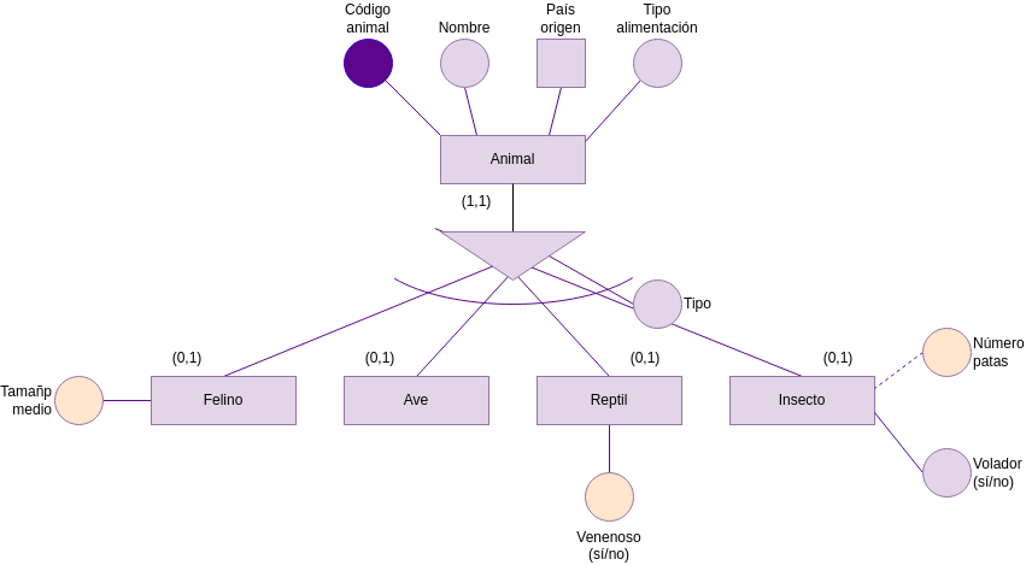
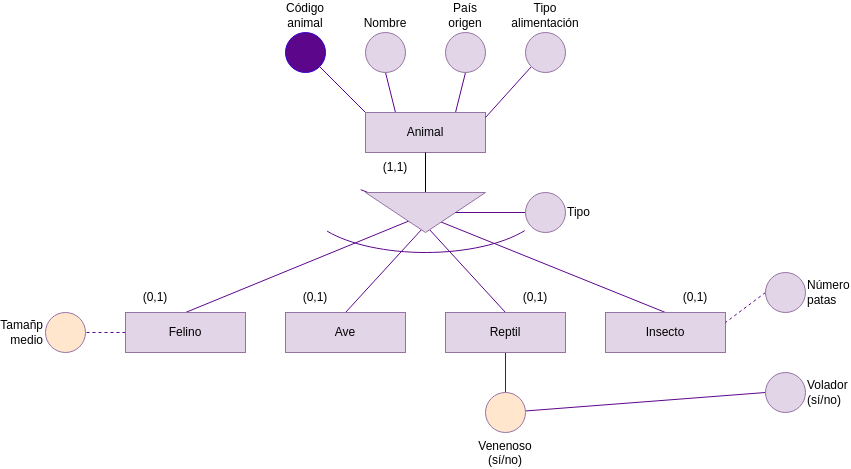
  <mxCell id="0" />
  <mxCell id="1" parent="0" />
  <mxCell id="2" style="edgeStyle=none;html=1;entryX=1;entryY=1;entryDx=0;entryDy=0;strokeColor=#5C068C;endArrow=none;endFill=0;exitX=0;exitY=0;exitDx=0;exitDy=0;" parent="1" source="8" target="5" edge="1"><mxGeometry relative="1" as="geometry"><mxPoint x="370" y="100" as="sourcePoint" /></mxGeometry></mxCell>
  <mxCell id="3" style="edgeStyle=none;html=1;exitX=0.25;exitY=0;exitDx=0;exitDy=0;entryX=0.5;entryY=1;entryDx=0;entryDy=0;strokeColor=#5C068C;endArrow=none;endFill=0;" parent="1" source="8" target="6" edge="1"><mxGeometry relative="1" as="geometry"><mxPoint x="400" y="100" as="sourcePoint" /></mxGeometry></mxCell>
  <mxCell id="4" style="edgeStyle=none;html=1;entryX=0.5;entryY=1;entryDx=0;entryDy=0;strokeColor=#5C068C;endArrow=none;endFill=0;" parent="1" target="7" edge="1"><mxGeometry relative="1" as="geometry"><mxPoint x="430" y="100" as="sourcePoint" /><mxPoint x="480" y="60" as="targetPoint" /></mxGeometry></mxCell>
  <mxCell id="5" value="Código animal" style="ellipse;whiteSpace=wrap;html=1;aspect=fixed;fillColor=#5C068C;fontColor=#000000;strokeColor=#3700CC;verticalAlign=bottom;labelPosition=center;verticalLabelPosition=top;align=center;" parent="1" vertex="1"><mxGeometry x="260" y="20" width="40" height="40" as="geometry" /></mxCell>
  <mxCell id="6" value="Nombre" style="ellipse;whiteSpace=wrap;html=1;aspect=fixed;fillColor=#e1d5e7;strokeColor=#9673a6;verticalAlign=bottom;labelPosition=center;verticalLabelPosition=top;align=center;" parent="1" vertex="1"><mxGeometry y="20" width="40" height="40" as="geometry" x="340" /></mxCell>
- <mxCell id="7" value="País origen" style="whiteSpace=wrap;html=1;aspect=fixed;fillColor=#e1d5e7;strokeColor=#9673a6;verticalAlign=bottom;labelPosition=center;verticalLabelPosition=top;align=center;rounded=0;" parent="1" vertex="1"><mxGeometry x="420" y="20" width="40" height="40" as="geometry" /></mxCell>
+ <mxCell id="7" value="País origen" style="ellipse;whiteSpace=wrap;html=1;aspect=fixed;fillColor=#e1d5e7;strokeColor=#9673a6;verticalAlign=bottom;labelPosition=center;verticalLabelPosition=top;align=center;" parent="1" vertex="1"><mxGeometry x="420" y="20" width="40" height="40" as="geometry" /></mxCell>
  <mxCell id="8" value="Animal" style="rounded=0;whiteSpace=wrap;html=1;fillColor=#e1d5e7;strokeColor=#9673a6;" parent="1" vertex="1"><mxGeometry y="100" width="120" height="40" as="geometry" x="340" /></mxCell>
  <mxCell id="9" style="edgeStyle=none;html=1;entryX=0.5;entryY=0;entryDx=0;entryDy=0;strokeColor=#5C068C;endArrow=none;endFill=0;exitX=0;exitY=0.25;exitDx=0;exitDy=0;" parent="1" source="33" target="15" edge="1"><mxGeometry relative="1" as="geometry"><mxPoint x="380" y="210" as="sourcePoint" /></mxGeometry></mxCell>
  <mxCell id="10" style="edgeStyle=none;html=1;exitX=0;exitY=1;exitDx=0;exitDy=0;entryX=0;entryY=0.5;entryDx=0;entryDy=0;strokeColor=#5C068C;endArrow=none;endFill=0;" parent="1" source="11" edge="1"><mxGeometry relative="1" as="geometry"><mxPoint x="460" y="105" as="targetPoint" /></mxGeometry></mxCell>
  <mxCell id="11" value="Tipo alimentación" style="ellipse;whiteSpace=wrap;html=1;aspect=fixed;fillColor=#e1d5e7;strokeColor=#9673a6;verticalAlign=bottom;labelPosition=center;verticalLabelPosition=top;align=center;" parent="1" vertex="1"><mxGeometry x="500" y="20" width="40" height="40" as="geometry" /></mxCell>
  <mxCell id="12" style="edgeStyle=none;html=1;exitX=0;exitY=0.75;exitDx=0;exitDy=0;entryX=0.5;entryY=0;entryDx=0;entryDy=0;strokeColor=#5C068C;endArrow=none;endFill=0;startArrow=none;" parent="1" source="33" target="17" edge="1"><mxGeometry relative="1" as="geometry"><mxPoint x="480" y="260" as="sourcePoint" /></mxGeometry></mxCell>
  <mxCell id="13" style="edgeStyle=none;html=1;exitX=-0.071;exitY=1.039;exitDx=0;exitDy=0;entryX=0.5;entryY=0;entryDx=0;entryDy=0;strokeColor=#5C068C;endArrow=none;endFill=0;exitPerimeter=0;" parent="1" source="33" target="18" edge="1"><mxGeometry relative="1" as="geometry"><mxPoint x="640" y="260" as="sourcePoint" /></mxGeometry></mxCell>
  <mxCell id="14" style="edgeStyle=none;html=1;exitX=0.034;exitY=0.087;exitDx=0;exitDy=0;entryX=0.5;entryY=0;entryDx=0;entryDy=0;strokeColor=#5C068C;endArrow=none;endFill=0;exitPerimeter=0;" parent="1" source="33" target="20" edge="1"><mxGeometry relative="1" as="geometry"><mxPoint x="160" y="260" as="sourcePoint" /></mxGeometry></mxCell>
  <mxCell id="15" value="Ave" style="rounded=0;whiteSpace=wrap;html=1;fillColor=#e1d5e7;strokeColor=#9673a6;" parent="1" vertex="1"><mxGeometry x="260" y="300" width="120" height="40" as="geometry" /></mxCell>
  <mxCell id="16" style="edgeStyle=none;html=1;exitX=0.5;exitY=1;exitDx=0;exitDy=0;entryX=0.5;entryY=0;entryDx=0;entryDy=0;strokeColor=#5C068C;endArrow=none;endFill=0;" parent="1" source="17" target="25" edge="1"><mxGeometry relative="1" as="geometry" /></mxCell>
  <mxCell id="17" value="Reptil" style="rounded=0;whiteSpace=wrap;html=1;fillColor=#e1d5e7;strokeColor=#9673a6;" parent="1" vertex="1"><mxGeometry x="420" y="300" width="120" height="40" as="geometry" /></mxCell>
  <mxCell id="18" value="Insecto" style="rounded=0;whiteSpace=wrap;html=1;fillColor=#e1d5e7;strokeColor=#9673a6;" parent="1" vertex="1"><mxGeometry x="580" y="300" width="120" height="40" as="geometry" /></mxCell>
- <mxCell id="19" style="edgeStyle=none;html=1;exitX=0;exitY=0.5;exitDx=0;exitDy=0;entryX=1;entryY=0.5;entryDx=0;entryDy=0;strokeColor=#5C068C;endArrow=none;endFill=0;" parent="1" source="20" target="26" edge="1"><mxGeometry relative="1" as="geometry" /></mxCell>
+ <mxCell id="19" style="edgeStyle=none;html=1;exitX=0;exitY=0.5;exitDx=0;exitDy=0;entryX=1;entryY=0.5;entryDx=0;entryDy=0;strokeColor=#5C068C;endArrow=none;endFill=0;dashed=1;" parent="1" source="20" target="26" edge="1"><mxGeometry relative="1" as="geometry" /></mxCell>
  <mxCell id="20" value="Felino" style="rounded=0;whiteSpace=wrap;html=1;fillColor=#e1d5e7;strokeColor=#9673a6;" parent="1" vertex="1"><mxGeometry x="100" y="300" width="120" height="40" as="geometry" /></mxCell>
  <mxCell id="21" style="edgeStyle=none;html=1;exitX=0;exitY=0.5;exitDx=0;exitDy=0;entryX=1;entryY=0.25;entryDx=0;entryDy=0;strokeColor=#5C068C;endArrow=none;endFill=0;dashed=1;" parent="1" source="22" target="18" edge="1"><mxGeometry relative="1" as="geometry" /></mxCell>
- <mxCell id="22" value="Número patas" style="ellipse;whiteSpace=wrap;html=1;aspect=fixed;fillColor=#ffe6cc;strokeColor=#9673a6;verticalAlign=middle;labelPosition=right;verticalLabelPosition=middle;align=left;" parent="1" vertex="1"><mxGeometry x="740" y="260" width="40" height="40" as="geometry" /></mxCell>
- <mxCell id="23" style="edgeStyle=none;html=1;exitX=0;exitY=0.5;exitDx=0;exitDy=0;entryX=1;entryY=0.75;entryDx=0;entryDy=0;strokeColor=#5C068C;endArrow=none;endFill=0;" parent="1" source="24" target="18" edge="1"><mxGeometry relative="1" as="geometry" /></mxCell>
+ <mxCell id="22" value="Número patas" style="ellipse;whiteSpace=wrap;html=1;aspect=fixed;fillColor=#e1d5e7;strokeColor=#9673a6;verticalAlign=middle;labelPosition=right;verticalLabelPosition=middle;align=left;" parent="1" vertex="1"><mxGeometry x="740" y="260" width="40" height="40" as="geometry" /></mxCell>
+ <mxCell id="23" style="edgeStyle=none;html=1;exitX=0;exitY=0.5;exitDx=0;exitDy=0;strokeColor=#5C068C;endArrow=none;endFill=0;" parent="1" source="24" target="25" edge="1"><mxGeometry relative="1" as="geometry" /></mxCell>
  <mxCell id="24" value="Volador (sí/no)" style="ellipse;whiteSpace=wrap;html=1;aspect=fixed;fillColor=#e1d5e7;strokeColor=#9673a6;verticalAlign=middle;labelPosition=right;verticalLabelPosition=middle;align=left;" parent="1" vertex="1"><mxGeometry x="740" y="360" width="40" height="40" as="geometry" /></mxCell>
  <mxCell id="25" value="Venenoso (sí/no)" style="ellipse;whiteSpace=wrap;html=1;aspect=fixed;fillColor=#ffe6cc;strokeColor=#9673a6;verticalAlign=top;labelPosition=center;verticalLabelPosition=bottom;align=center;" parent="1" vertex="1"><mxGeometry x="460" y="380" width="40" height="40" as="geometry" /></mxCell>
  <mxCell id="26" value="Tamañp medio" style="ellipse;whiteSpace=wrap;html=1;aspect=fixed;fillColor=#ffe6cc;strokeColor=#9673a6;verticalAlign=middle;labelPosition=left;verticalLabelPosition=middle;align=right;" parent="1" vertex="1"><mxGeometry x="20" y="300" width="40" height="40" as="geometry" /></mxCell>
  <mxCell id="27" value="(0,1)" style="text;html=1;strokeColor=none;fillColor=none;align=center;verticalAlign=middle;whiteSpace=wrap;rounded=0;" parent="1" vertex="1"><mxGeometry x="100" y="270" width="60" height="30" as="geometry" /></mxCell>
  <mxCell id="28" value="(0,1)" style="text;html=1;strokeColor=none;fillColor=none;align=center;verticalAlign=middle;whiteSpace=wrap;rounded=0;" parent="1" vertex="1"><mxGeometry x="260" y="270" width="60" height="30" as="geometry" /></mxCell>
  <mxCell id="29" value="(0,1)" style="text;html=1;strokeColor=none;fillColor=none;align=center;verticalAlign=middle;whiteSpace=wrap;rounded=0;" parent="1" vertex="1"><mxGeometry x="480" y="270" width="60" height="30" as="geometry" /></mxCell>
  <mxCell id="30" value="(0,1)" style="text;html=1;strokeColor=none;fillColor=none;align=center;verticalAlign=middle;whiteSpace=wrap;rounded=0;" parent="1" vertex="1"><mxGeometry x="640" y="270" width="60" height="30" as="geometry" /></mxCell>
  <mxCell id="31" style="edgeStyle=none;html=1;exitX=1;exitY=0;exitDx=0;exitDy=0;entryX=0;entryY=0.5;entryDx=0;entryDy=0;endArrow=none;endFill=0;" edge="1" parent="1" source="32" target="33"><mxGeometry relative="1" as="geometry" /></mxCell>
  <mxCell id="32" value="(1,1)" style="text;html=1;strokeColor=none;fillColor=none;align=center;verticalAlign=middle;whiteSpace=wrap;rounded=0;" parent="1" vertex="1"><mxGeometry y="140" width="60" height="30" as="geometry" x="340" /></mxCell>
  <mxCell id="33" value="" style="triangle;whiteSpace=wrap;html=1;rotation=90;fillColor=#e1d5e7;strokeColor=#9673a6;" vertex="1" parent="1"><mxGeometry x="380" y="140" width="40" height="120" as="geometry" /></mxCell>
  <mxCell id="34" style="edgeStyle=none;html=1;exitX=0;exitY=0.5;exitDx=0;exitDy=0;entryX=0.5;entryY=0;entryDx=0;entryDy=0;endArrow=none;endFill=0;strokeColor=#5C068C;" edge="1" parent="1" source="35" target="33"><mxGeometry relative="1" as="geometry" /></mxCell>
- <mxCell id="35" value="Tipo" style="ellipse;whiteSpace=wrap;html=1;aspect=fixed;fillColor=#e1d5e7;strokeColor=#9673a6;verticalAlign=middle;labelPosition=right;verticalLabelPosition=middle;align=left;" vertex="1" parent="1"><mxGeometry x="500" y="220" width="40" height="40" as="geometry" /></mxCell>
+ <mxCell id="35" value="Tipo" style="ellipse;whiteSpace=wrap;html=1;aspect=fixed;fillColor=#e1d5e7;strokeColor=#9673a6;verticalAlign=middle;labelPosition=right;verticalLabelPosition=middle;align=left;" vertex="1" parent="1"><mxGeometry x="500" y="180" width="40" height="40" as="geometry" /></mxCell>
  <mxCell id="36" value="" style="verticalLabelPosition=bottom;verticalAlign=top;html=1;shape=mxgraph.basic.arc;startAngle=0.595;endAngle=0.903;fontColor=#5C068C;rotation=-90;strokeColor=#5C068C;" vertex="1" parent="1"><mxGeometry x="350" y="70" width="100" height="240" as="geometry" /></mxCell>
